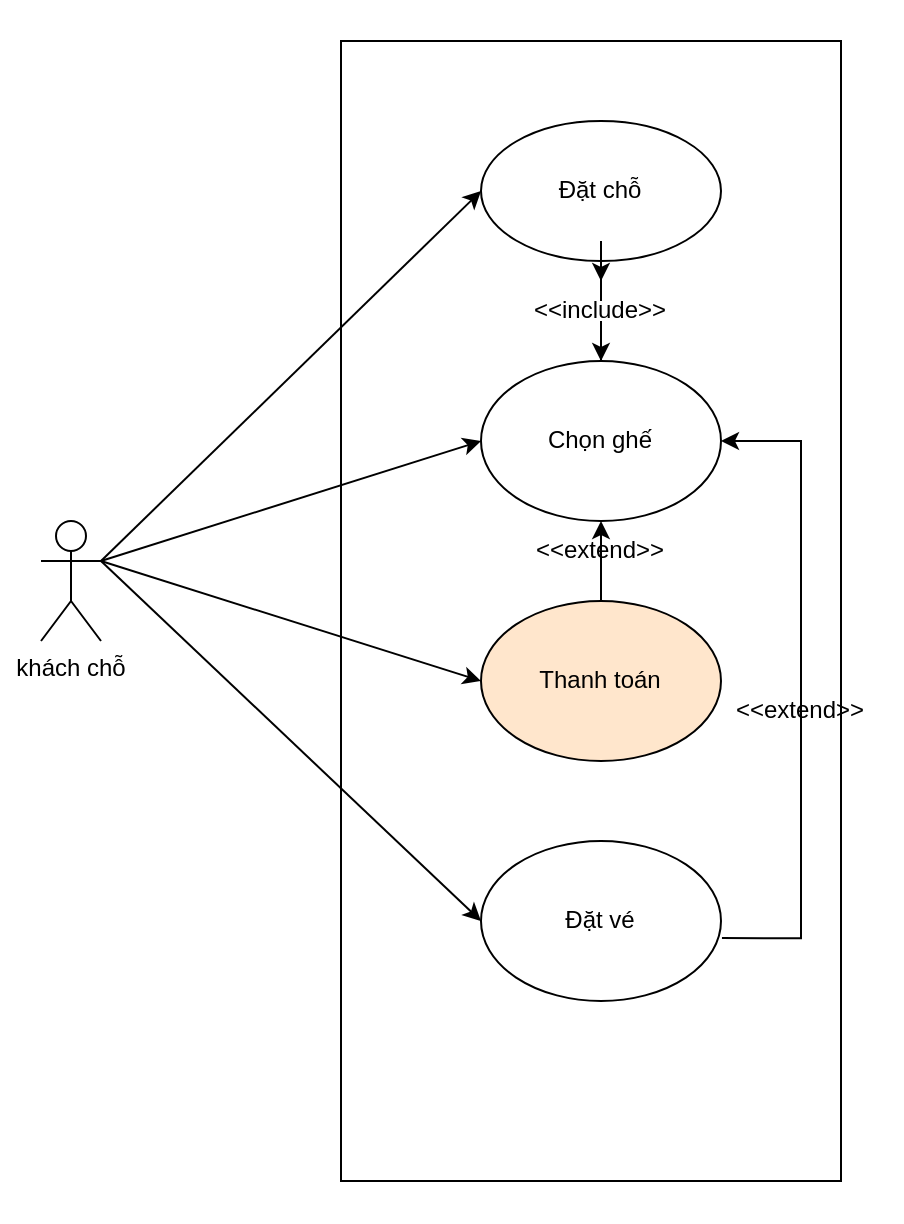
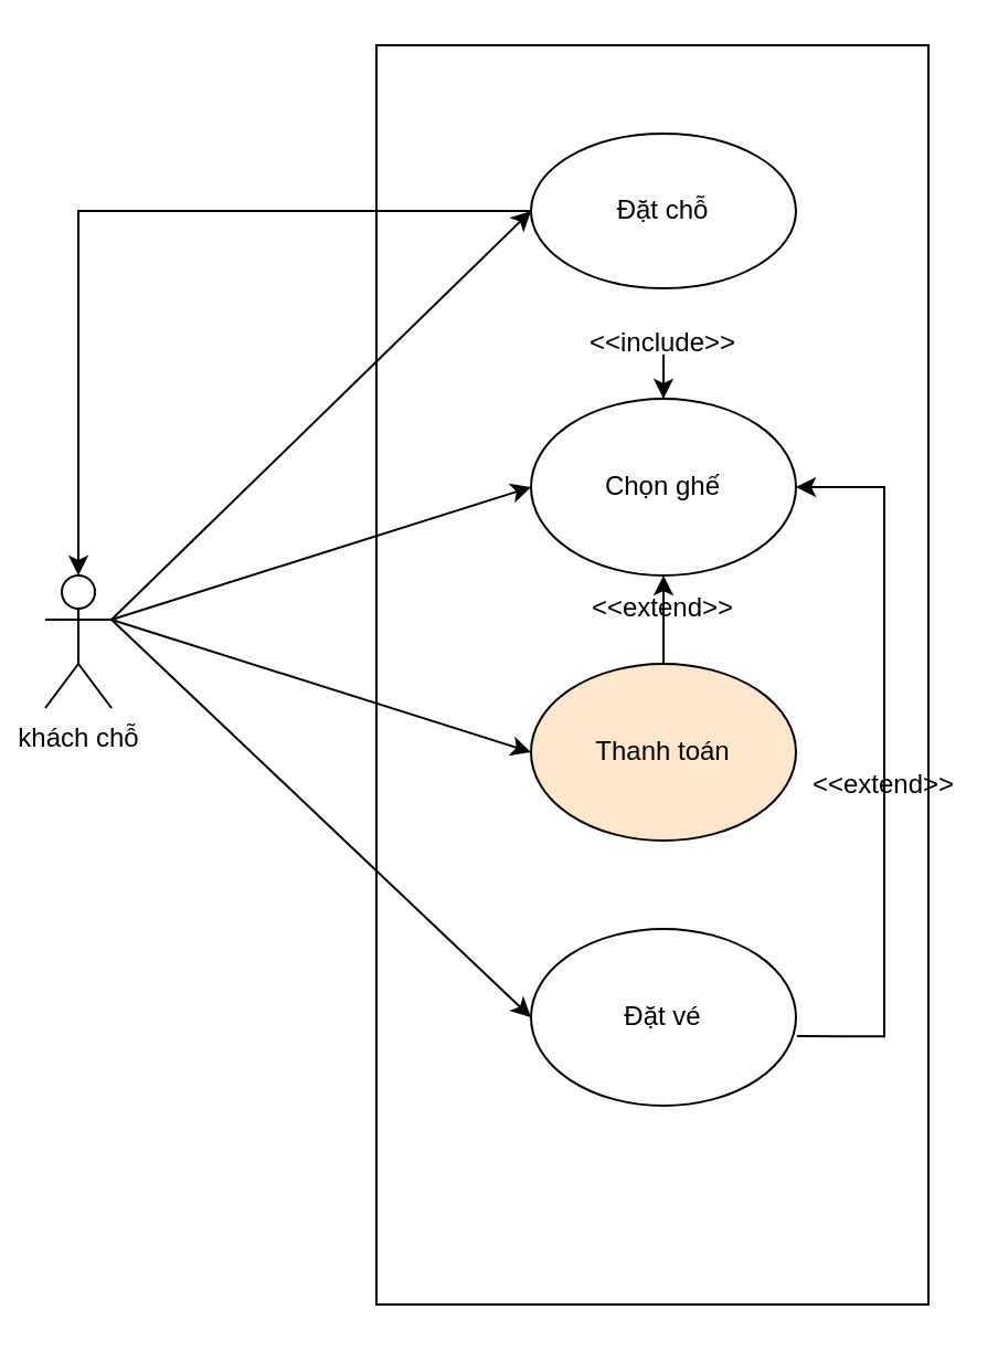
  <mxCell id="0" />
  <mxCell id="1" parent="0" />
  <mxCell id="2" value="khách chỗ" style="shape=umlActor;verticalLabelPosition=bottom;verticalAlign=top;html=1;outlineConnect=0;" vertex="1" parent="1"><mxGeometry x="20" y="260" width="30" height="60" as="geometry" /></mxCell>
  <mxCell id="3" value="" style="rounded=0;whiteSpace=wrap;html=1;" vertex="1" parent="1"><mxGeometry x="170" y="20" width="250" height="570" as="geometry" /></mxCell>
  <mxCell id="4" style="edgeStyle=orthogonalEdgeStyle;rounded=0;orthogonalLoop=1;jettySize=auto;html=1;entryX=0.5;entryY=0;entryDx=0;entryDy=0;" edge="1" parent="1" source="16" target="6"><mxGeometry relative="1" as="geometry" /></mxCell>
  <mxCell id="5" value="Đặt chỗ" style="ellipse;whiteSpace=wrap;html=1;" vertex="1" parent="1"><mxGeometry x="240" y="60" width="120" height="70" as="geometry" /></mxCell>
  <mxCell id="6" value="Chọn ghế&lt;span style=&quot;color: rgba(0, 0, 0, 0); font-family: monospace; font-size: 0px; text-align: start; text-wrap-mode: nowrap;&quot;&gt;%3CmxGraphModel%3E%3Croot%3E%3CmxCell%20id%3D%220%22%2F%3E%3CmxCell%20id%3D%221%22%20parent%3D%220%22%2F%3E%3CmxCell%20id%3D%222%22%20value%3D%22%C4%91%E1%BA%B7t%20ch%E1%BB%97%22%20style%3D%22ellipse%3BwhiteSpace%3Dwrap%3Bhtml%3D1%3B%22%20vertex%3D%221%22%20parent%3D%221%22%3E%3CmxGeometry%20x%3D%22200%22%20y%3D%22730%22%20width%3D%22120%22%20height%3D%2280%22%20as%3D%22geometry%22%2F%3E%3C%2FmxCell%3E%3C%2Froot%3E%3C%2FmxGraphModel%3E&lt;/span&gt;" style="ellipse;whiteSpace=wrap;html=1;" vertex="1" parent="1"><mxGeometry x="240" y="180" width="120" height="80" as="geometry" /></mxCell>
  <mxCell id="7" style="edgeStyle=orthogonalEdgeStyle;rounded=0;orthogonalLoop=1;jettySize=auto;html=1;" edge="1" parent="1" source="8" target="6"><mxGeometry relative="1" as="geometry" /></mxCell>
  <mxCell id="8" value="Thanh toán" style="ellipse;whiteSpace=wrap;html=1;fillColor=#ffe6cc;" vertex="1" parent="1"><mxGeometry x="240" y="300" width="120" height="80" as="geometry" /></mxCell>
  <mxCell id="9" style="edgeStyle=orthogonalEdgeStyle;rounded=0;orthogonalLoop=1;jettySize=auto;html=1;entryX=1;entryY=0.5;entryDx=0;entryDy=0;exitX=1.004;exitY=0.607;exitDx=0;exitDy=0;exitPerimeter=0;" edge="1" parent="1" source="10" target="6"><mxGeometry relative="1" as="geometry"><Array as="points"><mxPoint x="400" y="469" /><mxPoint x="400" y="220" /></Array></mxGeometry></mxCell>
  <mxCell id="10" value="Đặt vé" style="ellipse;whiteSpace=wrap;html=1;" vertex="1" parent="1"><mxGeometry x="240" y="420" width="120" height="80" as="geometry" /></mxCell>
  <mxCell id="11" value="" style="endArrow=classic;html=1;rounded=0;entryX=0;entryY=0.5;entryDx=0;entryDy=0;" edge="1" parent="1" target="5"><mxGeometry width="50" height="50" relative="1" as="geometry"><mxPoint y="280" as="sourcePoint" x="50" /><mxPoint x="520" y="190" as="targetPoint" /></mxGeometry></mxCell>
  <mxCell id="12" value="" style="endArrow=classic;html=1;rounded=0;entryX=0;entryY=0.5;entryDx=0;entryDy=0;" edge="1" parent="1" target="6"><mxGeometry width="50" height="50" relative="1" as="geometry"><mxPoint y="280" as="sourcePoint" x="50" /><mxPoint x="270" y="124" as="targetPoint" /></mxGeometry></mxCell>
  <mxCell id="13" value="" style="endArrow=classic;html=1;rounded=0;entryX=0;entryY=0.5;entryDx=0;entryDy=0;" edge="1" parent="1" target="8"><mxGeometry width="50" height="50" relative="1" as="geometry"><mxPoint y="280" as="sourcePoint" x="50" /><mxPoint x="230" y="230" as="targetPoint" /></mxGeometry></mxCell>
  <mxCell id="14" value="" style="endArrow=classic;html=1;rounded=0;entryX=0;entryY=0.5;entryDx=0;entryDy=0;" edge="1" parent="1" target="10"><mxGeometry width="50" height="50" relative="1" as="geometry"><mxPoint y="280" as="sourcePoint" x="50" /><mxPoint x="260" y="320" as="targetPoint" /></mxGeometry></mxCell>
- <mxCell id="15" value="" style="edgeStyle=orthogonalEdgeStyle;rounded=0;orthogonalLoop=1;jettySize=auto;html=1;entryX=0.5;entryY=0;entryDx=0;entryDy=0;" edge="1" parent="1" source="5" target="16"><mxGeometry relative="1" as="geometry"><mxPoint x="300" y="140" as="sourcePoint" /><mxPoint x="300" y="180" as="targetPoint" /></mxGeometry></mxCell>
+ <mxCell id="15" value="" style="edgeStyle=orthogonalEdgeStyle;rounded=0;orthogonalLoop=1;jettySize=auto;html=1;" edge="1" parent="1" source="5" target="2"><mxGeometry relative="1" as="geometry"><mxPoint x="300" y="140" as="sourcePoint" /><mxPoint x="300" y="180" as="targetPoint" /></mxGeometry></mxCell>
  <mxCell id="16" value="&amp;lt;&amp;lt;include&amp;gt;&amp;gt;" style="text;html=1;whiteSpace=wrap;strokeColor=none;fillColor=none;align=center;verticalAlign=middle;rounded=0;" vertex="1" parent="1"><mxGeometry x="270" y="140" width="60" height="30" as="geometry" /></mxCell>
  <mxCell id="17" value="&amp;lt;&amp;lt;extend&amp;gt;&amp;gt;" style="text;html=1;whiteSpace=wrap;strokeColor=none;fillColor=none;align=center;verticalAlign=middle;rounded=0;" vertex="1" parent="1"><mxGeometry x="370" y="340" width="60" height="30" as="geometry" /></mxCell>
  <mxCell id="18" value="&amp;lt;&amp;lt;extend&amp;gt;&amp;gt;" style="text;html=1;whiteSpace=wrap;strokeColor=none;fillColor=none;align=center;verticalAlign=middle;rounded=0;" vertex="1" parent="1"><mxGeometry x="270" y="260" width="60" height="30" as="geometry" /></mxCell>
